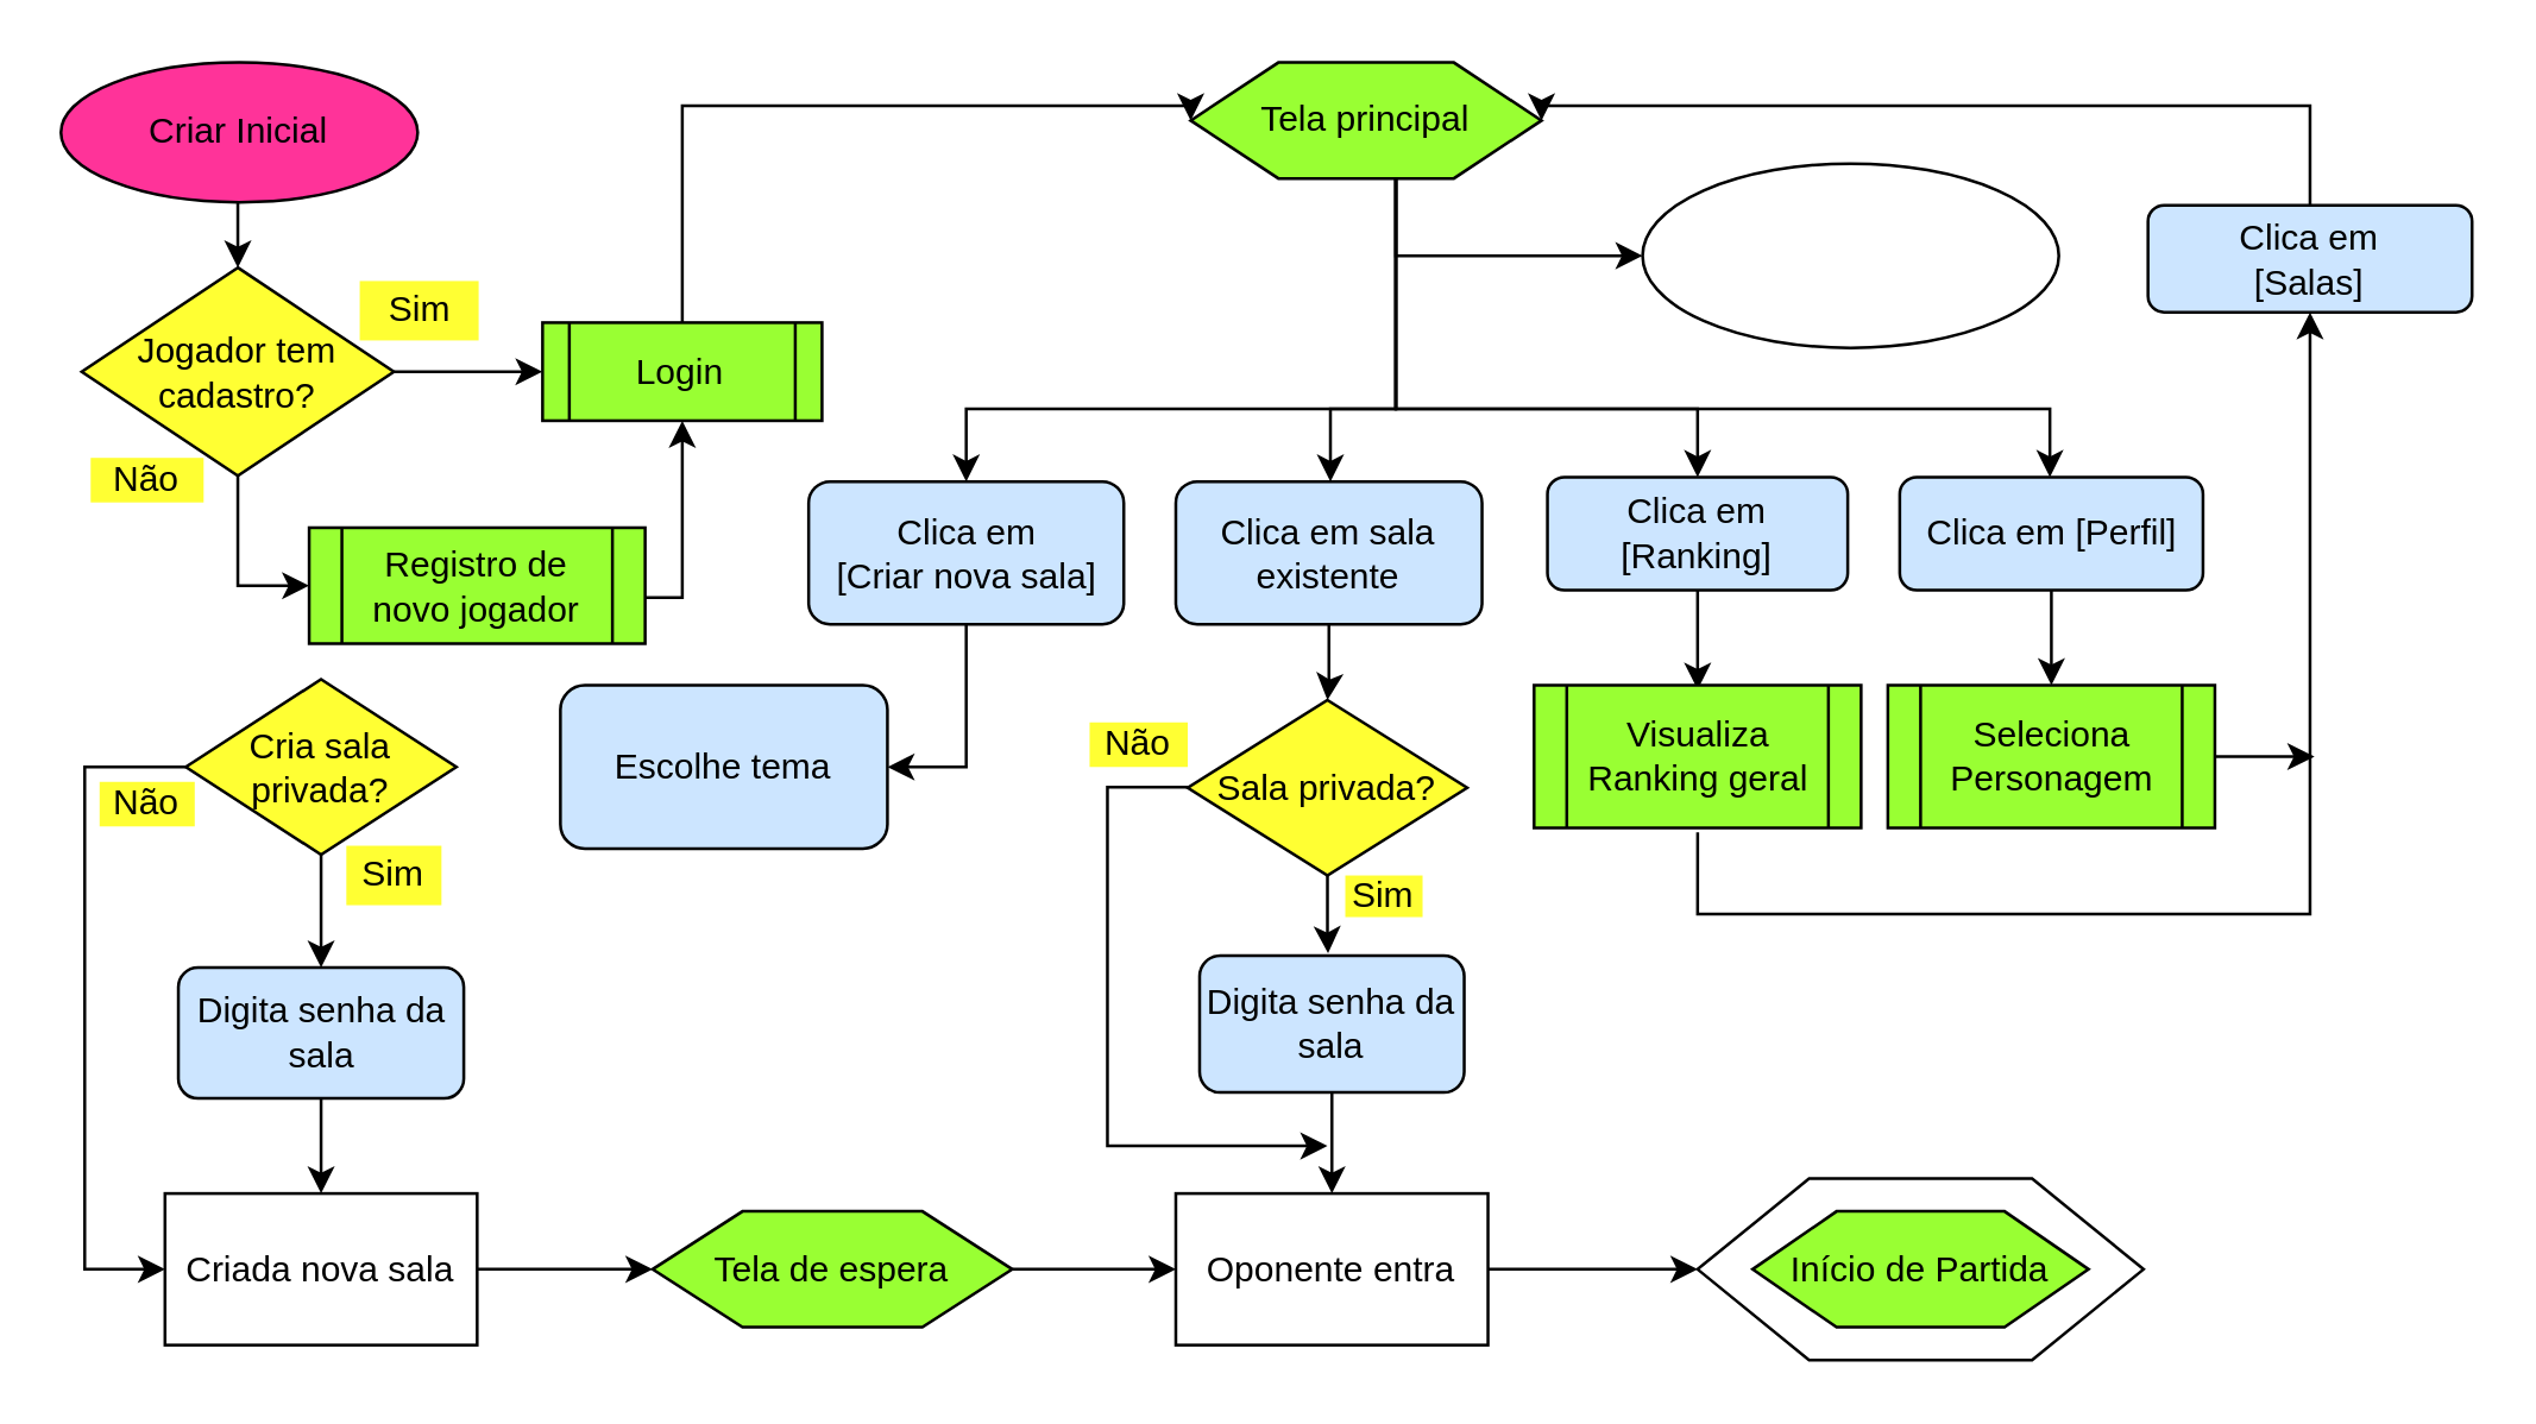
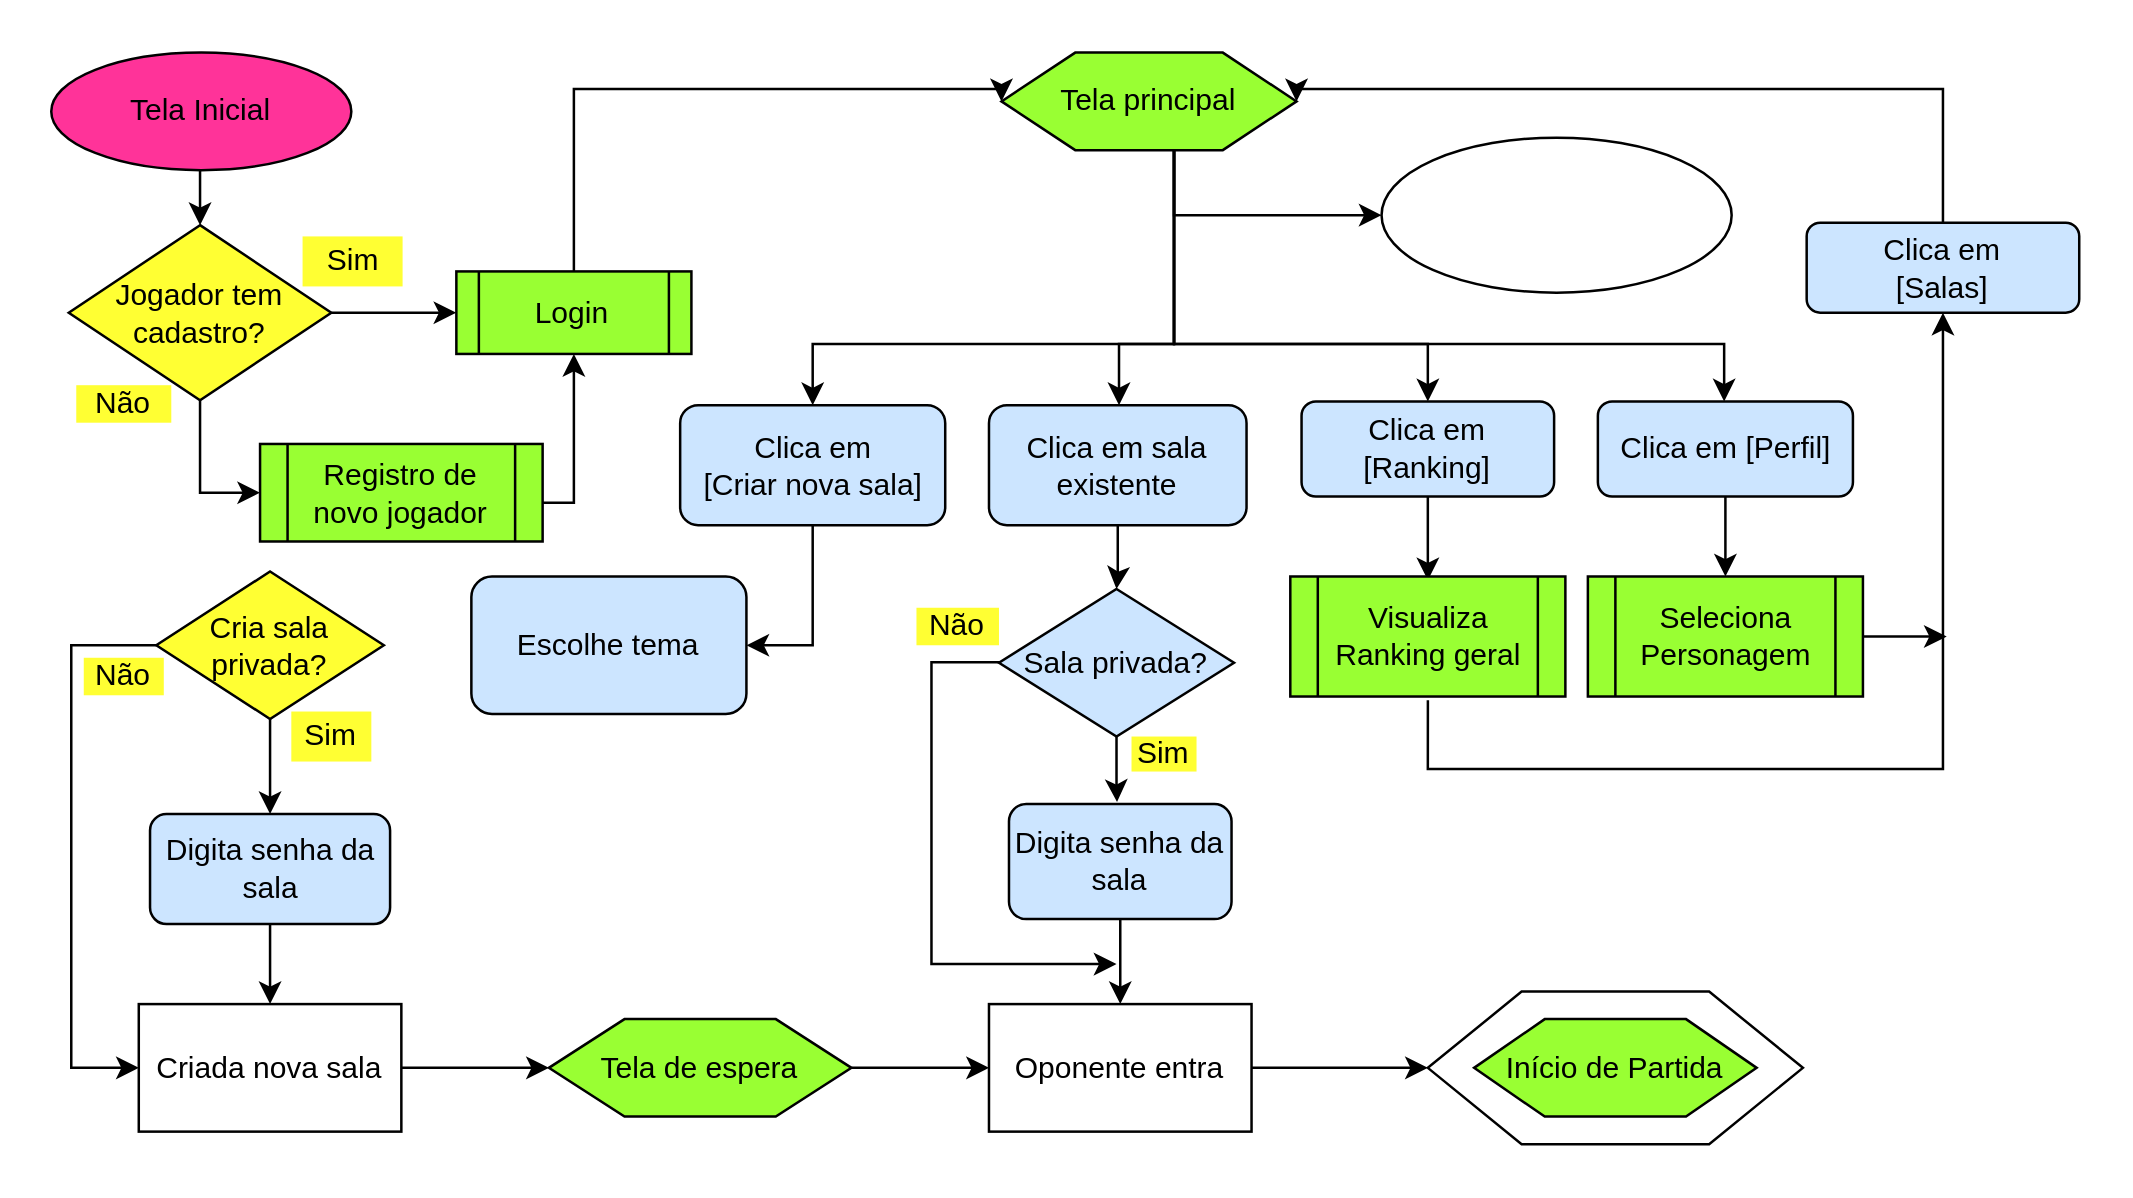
  <mxCell id="0" />
  <mxCell id="1" parent="0" />
  <mxCell id="2" style="edgeStyle=orthogonalEdgeStyle;rounded=0;orthogonalLoop=1;jettySize=auto;html=1;entryX=0.5;entryY=0;entryDx=0;entryDy=0;" parent="1" target="5" edge="1"><mxGeometry relative="1" as="geometry"><mxPoint x="81" y="66.5" as="sourcePoint" /></mxGeometry></mxCell>
  <mxCell id="3" style="edgeStyle=orthogonalEdgeStyle;rounded=0;orthogonalLoop=1;jettySize=auto;html=1;entryX=0;entryY=0.5;entryDx=0;entryDy=0;" parent="1" source="5" target="45" edge="1"><mxGeometry relative="1" as="geometry"><mxPoint x="160" y="249.5" as="targetPoint" /><Array as="points" /></mxGeometry></mxCell>
  <mxCell id="4" style="edgeStyle=orthogonalEdgeStyle;rounded=0;orthogonalLoop=1;jettySize=auto;html=1;entryX=0;entryY=0.5;entryDx=0;entryDy=0;" parent="1" source="5" target="9" edge="1"><mxGeometry relative="1" as="geometry" /></mxCell>
  <mxCell id="5" value="Jogador tem cadastro?" style="rhombus;whiteSpace=wrap;html=1;fillColor=#FFFF33;" parent="1" vertex="1"><mxGeometry x="27" y="89.5" width="105" height="70" as="geometry" /></mxCell>
  <mxCell id="6" value="Não" style="text;html=1;strokeColor=none;fillColor=#FFFF33;align=center;verticalAlign=middle;whiteSpace=wrap;rounded=0;" parent="1" vertex="1"><mxGeometry x="30" y="153.5" width="38" height="15" as="geometry" /></mxCell>
  <mxCell id="7" value="Sim" style="text;html=1;strokeColor=none;fillColor=#FFFF33;align=center;verticalAlign=middle;whiteSpace=wrap;rounded=0;" parent="1" vertex="1"><mxGeometry x="120.5" y="94" width="40" height="20" as="geometry" /></mxCell>
  <mxCell id="8" style="edgeStyle=orthogonalEdgeStyle;rounded=0;orthogonalLoop=1;jettySize=auto;html=1;entryX=0.5;entryY=1;entryDx=0;entryDy=0;" parent="1" source="9" target="45" edge="1"><mxGeometry relative="1" as="geometry"><mxPoint x="229" y="150.5" as="targetPoint" /><Array as="points"><mxPoint x="229" y="200.5" /></Array></mxGeometry></mxCell>
  <mxCell id="9" value="Registro de novo jogador&lt;br&gt;" style="shape=process;whiteSpace=wrap;html=1;backgroundOutline=1;fillColor=#99FF33;" parent="1" vertex="1"><mxGeometry x="103.5" y="177" width="113" height="39" as="geometry" /></mxCell>
  <mxCell id="10" style="edgeStyle=orthogonalEdgeStyle;rounded=0;orthogonalLoop=1;jettySize=auto;html=1;" parent="1" source="11" target="27" edge="1"><mxGeometry relative="1" as="geometry" /></mxCell>
  <mxCell id="11" value="Clica em [Perfil]" style="rounded=1;whiteSpace=wrap;html=1;fillColor=#CCE5FF;" parent="1" vertex="1"><mxGeometry x="638.5" y="160" width="102" height="38" as="geometry" /></mxCell>
  <mxCell id="12" style="edgeStyle=orthogonalEdgeStyle;rounded=0;orthogonalLoop=1;jettySize=auto;html=1;entryX=0.5;entryY=0;entryDx=0;entryDy=0;" parent="1" source="13" target="21" edge="1"><mxGeometry relative="1" as="geometry" /></mxCell>
  <mxCell id="13" value="Clica em sala existente" style="rounded=1;whiteSpace=wrap;html=1;fillColor=#CCE5FF;" parent="1" vertex="1"><mxGeometry x="395" y="161.5" width="103" height="48" as="geometry" /></mxCell>
  <mxCell id="14" style="edgeStyle=orthogonalEdgeStyle;rounded=0;orthogonalLoop=1;jettySize=auto;html=1;entryX=0.5;entryY=0;entryDx=0;entryDy=0;" parent="1" source="16" target="29" edge="1"><mxGeometry relative="1" as="geometry" /></mxCell>
  <mxCell id="15" style="edgeStyle=orthogonalEdgeStyle;rounded=0;orthogonalLoop=1;jettySize=auto;html=1;entryX=0;entryY=0.5;entryDx=0;entryDy=0;exitX=0;exitY=0.5;exitDx=0;exitDy=0;" parent="1" source="16" target="40" edge="1"><mxGeometry relative="1" as="geometry"><Array as="points"><mxPoint x="28" y="257" /><mxPoint x="28" y="426" /></Array></mxGeometry></mxCell>
  <mxCell id="16" value="Cria sala&lt;br&gt;privada?" style="rhombus;whiteSpace=wrap;html=1;fillColor=#FFFF33;" parent="1" vertex="1"><mxGeometry x="62" y="228" width="91" height="59" as="geometry" /></mxCell>
  <mxCell id="17" value="Não" style="text;html=1;strokeColor=none;fillColor=#FFFF33;align=center;verticalAlign=middle;whiteSpace=wrap;rounded=0;" parent="1" vertex="1"><mxGeometry x="33" y="262.5" width="32" height="15" as="geometry" /></mxCell>
  <mxCell id="18" value="Sim" style="text;html=1;strokeColor=none;fillColor=#FFFF33;align=center;verticalAlign=middle;whiteSpace=wrap;rounded=0;" parent="1" vertex="1"><mxGeometry x="116" y="284" width="32" height="20" as="geometry" /></mxCell>
  <mxCell id="19" style="edgeStyle=orthogonalEdgeStyle;rounded=0;orthogonalLoop=1;jettySize=auto;html=1;entryX=0.5;entryY=0;entryDx=0;entryDy=0;" parent="1" source="21" edge="1"><mxGeometry relative="1" as="geometry"><mxPoint x="446.207" y="320.172" as="targetPoint" /></mxGeometry></mxCell>
  <mxCell id="20" style="edgeStyle=orthogonalEdgeStyle;rounded=0;orthogonalLoop=1;jettySize=auto;html=1;" parent="1" edge="1"><mxGeometry relative="1" as="geometry"><mxPoint x="446" y="385" as="targetPoint" /><Array as="points"><mxPoint x="372" y="264" /><mxPoint x="372" y="385" /></Array><mxPoint x="401.829" y="264.276" as="sourcePoint" /></mxGeometry></mxCell>
- <mxCell id="21" value="Sala privada?" style="rhombus;whiteSpace=wrap;html=1;fillColor=#FFFF33;" parent="1" vertex="1"><mxGeometry x="399" y="235" width="94" height="59" as="geometry" /></mxCell>
+ <mxCell id="21" value="Sala privada?" style="rhombus;whiteSpace=wrap;html=1;fillColor=#cce5ff;" parent="1" vertex="1"><mxGeometry x="399" y="235" width="94" height="59" as="geometry" /></mxCell>
  <mxCell id="22" value="Não" style="text;html=1;strokeColor=none;fillColor=#FFFF33;align=center;verticalAlign=middle;whiteSpace=wrap;rounded=0;" parent="1" vertex="1"><mxGeometry x="366" y="242.5" width="33" height="15" as="geometry" /></mxCell>
  <mxCell id="23" value="Sim" style="text;html=1;strokeColor=none;fillColor=#FFFF33;align=center;verticalAlign=middle;whiteSpace=wrap;rounded=0;" parent="1" vertex="1"><mxGeometry x="452" y="294" width="26" height="14" as="geometry" /></mxCell>
  <mxCell id="24" style="edgeStyle=orthogonalEdgeStyle;rounded=0;orthogonalLoop=1;jettySize=auto;html=1;" parent="1" source="25" target="51" edge="1"><mxGeometry relative="1" as="geometry" /></mxCell>
  <mxCell id="25" value="Digita senha da sala" style="rounded=1;whiteSpace=wrap;html=1;fillColor=#CCE5FF;" parent="1" vertex="1"><mxGeometry x="403" y="321" width="89" height="46" as="geometry" /></mxCell>
  <mxCell id="26" style="edgeStyle=orthogonalEdgeStyle;rounded=0;orthogonalLoop=1;jettySize=auto;html=1;" edge="1" parent="1"><mxGeometry relative="1" as="geometry"><mxPoint x="778" y="254" as="targetPoint" /><mxPoint x="740" y="254" as="sourcePoint" /></mxGeometry></mxCell>
  <mxCell id="27" value="Seleciona Personagem&lt;br&gt;" style="shape=process;whiteSpace=wrap;html=1;backgroundOutline=1;fillColor=#99FF33;" parent="1" vertex="1"><mxGeometry x="634.5" y="230" width="110" height="48" as="geometry" /></mxCell>
  <mxCell id="28" value="" style="edgeStyle=orthogonalEdgeStyle;rounded=0;orthogonalLoop=1;jettySize=auto;html=1;entryX=0.5;entryY=0;entryDx=0;entryDy=0;" parent="1" source="29" target="40" edge="1"><mxGeometry relative="1" as="geometry"><mxPoint x="109.138" y="404" as="targetPoint" /></mxGeometry></mxCell>
  <mxCell id="29" value="Digita senha da sala" style="rounded=1;whiteSpace=wrap;html=1;fillColor=#CCE5FF;" parent="1" vertex="1"><mxGeometry x="59.5" y="325" width="96" height="44" as="geometry" /></mxCell>
  <mxCell id="30" style="edgeStyle=orthogonalEdgeStyle;rounded=0;orthogonalLoop=1;jettySize=auto;html=1;" parent="1" source="31" edge="1"><mxGeometry relative="1" as="geometry"><mxPoint x="570.517" y="231.5" as="targetPoint" /></mxGeometry></mxCell>
  <mxCell id="31" value="Clica em&lt;br&gt;[Ranking]" style="rounded=1;whiteSpace=wrap;html=1;fillColor=#CCE5FF;" parent="1" vertex="1"><mxGeometry x="520" y="160" width="101" height="38" as="geometry" /></mxCell>
  <mxCell id="32" style="edgeStyle=orthogonalEdgeStyle;rounded=0;orthogonalLoop=1;jettySize=auto;html=1;entryX=0.5;entryY=1;entryDx=0;entryDy=0;" edge="1" parent="1" target="55"><mxGeometry relative="1" as="geometry"><mxPoint x="570.517" y="279.5" as="sourcePoint" /><Array as="points"><mxPoint x="571" y="307" /><mxPoint x="777" y="307" /></Array></mxGeometry></mxCell>
  <mxCell id="33" style="edgeStyle=orthogonalEdgeStyle;rounded=0;orthogonalLoop=1;jettySize=auto;html=1;entryX=0;entryY=0.5;entryDx=0;entryDy=0;" parent="1" source="38" target="46" edge="1"><mxGeometry relative="1" as="geometry"><Array as="points"><mxPoint x="469" y="86" /></Array></mxGeometry></mxCell>
  <mxCell id="34" style="edgeStyle=orthogonalEdgeStyle;rounded=0;orthogonalLoop=1;jettySize=auto;html=1;entryX=0.5;entryY=0;entryDx=0;entryDy=0;" parent="1" source="38" target="31" edge="1"><mxGeometry relative="1" as="geometry"><Array as="points"><mxPoint x="469" y="137" /><mxPoint x="571" y="137" /></Array></mxGeometry></mxCell>
  <mxCell id="35" style="edgeStyle=orthogonalEdgeStyle;rounded=0;orthogonalLoop=1;jettySize=auto;html=1;" parent="1" source="38" target="11" edge="1"><mxGeometry relative="1" as="geometry"><Array as="points"><mxPoint x="469" y="137" /><mxPoint x="689" y="137" /></Array></mxGeometry></mxCell>
  <mxCell id="36" style="edgeStyle=orthogonalEdgeStyle;rounded=0;orthogonalLoop=1;jettySize=auto;html=1;" parent="1" source="38" target="13" edge="1"><mxGeometry relative="1" as="geometry"><Array as="points"><mxPoint x="469" y="137" /><mxPoint x="447" y="137" /></Array></mxGeometry></mxCell>
  <mxCell id="37" style="edgeStyle=orthogonalEdgeStyle;rounded=0;orthogonalLoop=1;jettySize=auto;html=1;entryX=0.5;entryY=0;entryDx=0;entryDy=0;" edge="1" parent="1" source="38" target="49"><mxGeometry relative="1" as="geometry"><Array as="points"><mxPoint x="469" y="137" /><mxPoint x="324" y="137" /></Array></mxGeometry></mxCell>
  <mxCell id="38" value="&lt;span&gt;Tela principal&lt;/span&gt;" style="shape=hexagon;perimeter=hexagonPerimeter2;whiteSpace=wrap;html=1;fillColor=#99FF33;" parent="1" vertex="1"><mxGeometry x="400" y="20.5" width="118" height="39" as="geometry" /></mxCell>
  <mxCell id="39" style="edgeStyle=orthogonalEdgeStyle;rounded=0;orthogonalLoop=1;jettySize=auto;html=1;" parent="1" source="40" target="42" edge="1"><mxGeometry relative="1" as="geometry" /></mxCell>
  <mxCell id="40" value="Criada nova sala" style="rounded=0;whiteSpace=wrap;html=1;fillColor=#FFFFFF;" parent="1" vertex="1"><mxGeometry x="55" y="401" width="105" height="51" as="geometry" /></mxCell>
  <mxCell id="41" style="edgeStyle=orthogonalEdgeStyle;rounded=0;orthogonalLoop=1;jettySize=auto;html=1;entryX=0;entryY=0.5;entryDx=0;entryDy=0;" parent="1" source="42" target="51" edge="1"><mxGeometry relative="1" as="geometry" /></mxCell>
  <mxCell id="42" value="Tela de espera&lt;br&gt;" style="shape=hexagon;perimeter=hexagonPerimeter2;whiteSpace=wrap;html=1;fillColor=#99FF33;" parent="1" vertex="1"><mxGeometry x="219" y="407" width="121" height="39" as="geometry" /></mxCell>
- <mxCell id="43" value="Criar Inicial" style="ellipse;whiteSpace=wrap;html=1;fillColor=#FF3399;" parent="1" vertex="1"><mxGeometry x="20" y="20.5" width="120" height="47" as="geometry" /></mxCell>
+ <mxCell id="43" value="Tela Inicial" style="ellipse;whiteSpace=wrap;html=1;fillColor=#FF3399;" parent="1" vertex="1"><mxGeometry x="20" y="20.5" width="120" height="47" as="geometry" /></mxCell>
  <mxCell id="44" style="edgeStyle=orthogonalEdgeStyle;rounded=0;orthogonalLoop=1;jettySize=auto;html=1;entryX=0;entryY=0.5;entryDx=0;entryDy=0;" parent="1" source="45" target="38" edge="1"><mxGeometry relative="1" as="geometry"><Array as="points"><mxPoint x="229" y="35" /></Array></mxGeometry></mxCell>
  <mxCell id="45" value="Login&lt;br&gt;" style="shape=process;whiteSpace=wrap;html=1;backgroundOutline=1;fillColor=#99FF33;" parent="1" vertex="1"><mxGeometry x="182" y="108" width="94" height="33" as="geometry" /></mxCell>
  <mxCell id="46" value="" style="ellipse;whiteSpace=wrap;html=1;fillColor=none;" parent="1" vertex="1"><mxGeometry x="552" y="54.5" width="140" height="62" as="geometry" /></mxCell>
  <mxCell id="47" value="Escolhe tema" style="rounded=1;whiteSpace=wrap;html=1;fillColor=#CCE5FF;" parent="1" vertex="1"><mxGeometry x="188" y="230" width="110" height="55" as="geometry" /></mxCell>
  <mxCell id="48" style="edgeStyle=orthogonalEdgeStyle;rounded=0;orthogonalLoop=1;jettySize=auto;html=1;entryX=1;entryY=0.5;entryDx=0;entryDy=0;" parent="1" source="49" target="47" edge="1"><mxGeometry relative="1" as="geometry" /></mxCell>
  <mxCell id="49" value="Clica em&lt;br&gt;[Criar nova sala]" style="rounded=1;whiteSpace=wrap;html=1;fillColor=#CCE5FF;" parent="1" vertex="1"><mxGeometry x="271.5" y="161.5" width="106" height="48" as="geometry" /></mxCell>
  <mxCell id="50" style="edgeStyle=orthogonalEdgeStyle;rounded=0;orthogonalLoop=1;jettySize=auto;html=1;entryX=0;entryY=0.5;entryDx=0;entryDy=0;" edge="1" parent="1" source="51" target="53"><mxGeometry relative="1" as="geometry" /></mxCell>
  <mxCell id="51" value="Oponente entra" style="rounded=0;whiteSpace=wrap;html=1;fillColor=#FFFFFF;" parent="1" vertex="1"><mxGeometry x="395" y="401" width="105" height="51" as="geometry" /></mxCell>
  <mxCell id="52" value="Início de Partida&lt;br&gt;" style="shape=hexagon;perimeter=hexagonPerimeter2;whiteSpace=wrap;html=1;fillColor=#99FF33;" parent="1" vertex="1"><mxGeometry x="589" y="407" width="113" height="39" as="geometry" /></mxCell>
  <mxCell id="53" value="" style="shape=hexagon;perimeter=hexagonPerimeter2;whiteSpace=wrap;html=1;fillColor=none;" parent="1" vertex="1"><mxGeometry x="570.5" y="396" width="150" height="61" as="geometry" /></mxCell>
  <mxCell id="54" style="edgeStyle=orthogonalEdgeStyle;rounded=0;orthogonalLoop=1;jettySize=auto;html=1;entryX=1;entryY=0.5;entryDx=0;entryDy=0;" edge="1" parent="1" source="55" target="38"><mxGeometry relative="1" as="geometry"><Array as="points"><mxPoint x="777" y="35" /></Array></mxGeometry></mxCell>
- <mxCell id="55" value="Clica em&lt;br&gt;[Salas]" style="rounded=1;whiteSpace=wrap;html=1;fillColor=#CCE5FF;" vertex="1" parent="1"><mxGeometry x="722" y="68.5" width="109" height="36" as="geometry" /></mxCell>
+ <mxCell id="55" value="Clica em&lt;br&gt;[Salas]" style="rounded=1;whiteSpace=wrap;html=1;fillColor=#CCE5FF;" vertex="1" parent="1"><mxGeometry x="722" y="88.5" width="109" height="36" as="geometry" /></mxCell>
  <mxCell id="56" value="Visualiza Ranking geral&lt;br&gt;" style="shape=process;whiteSpace=wrap;html=1;backgroundOutline=1;fillColor=#99FF33;" vertex="1" parent="1"><mxGeometry x="515.5" y="230" width="110" height="48" as="geometry" /></mxCell>
